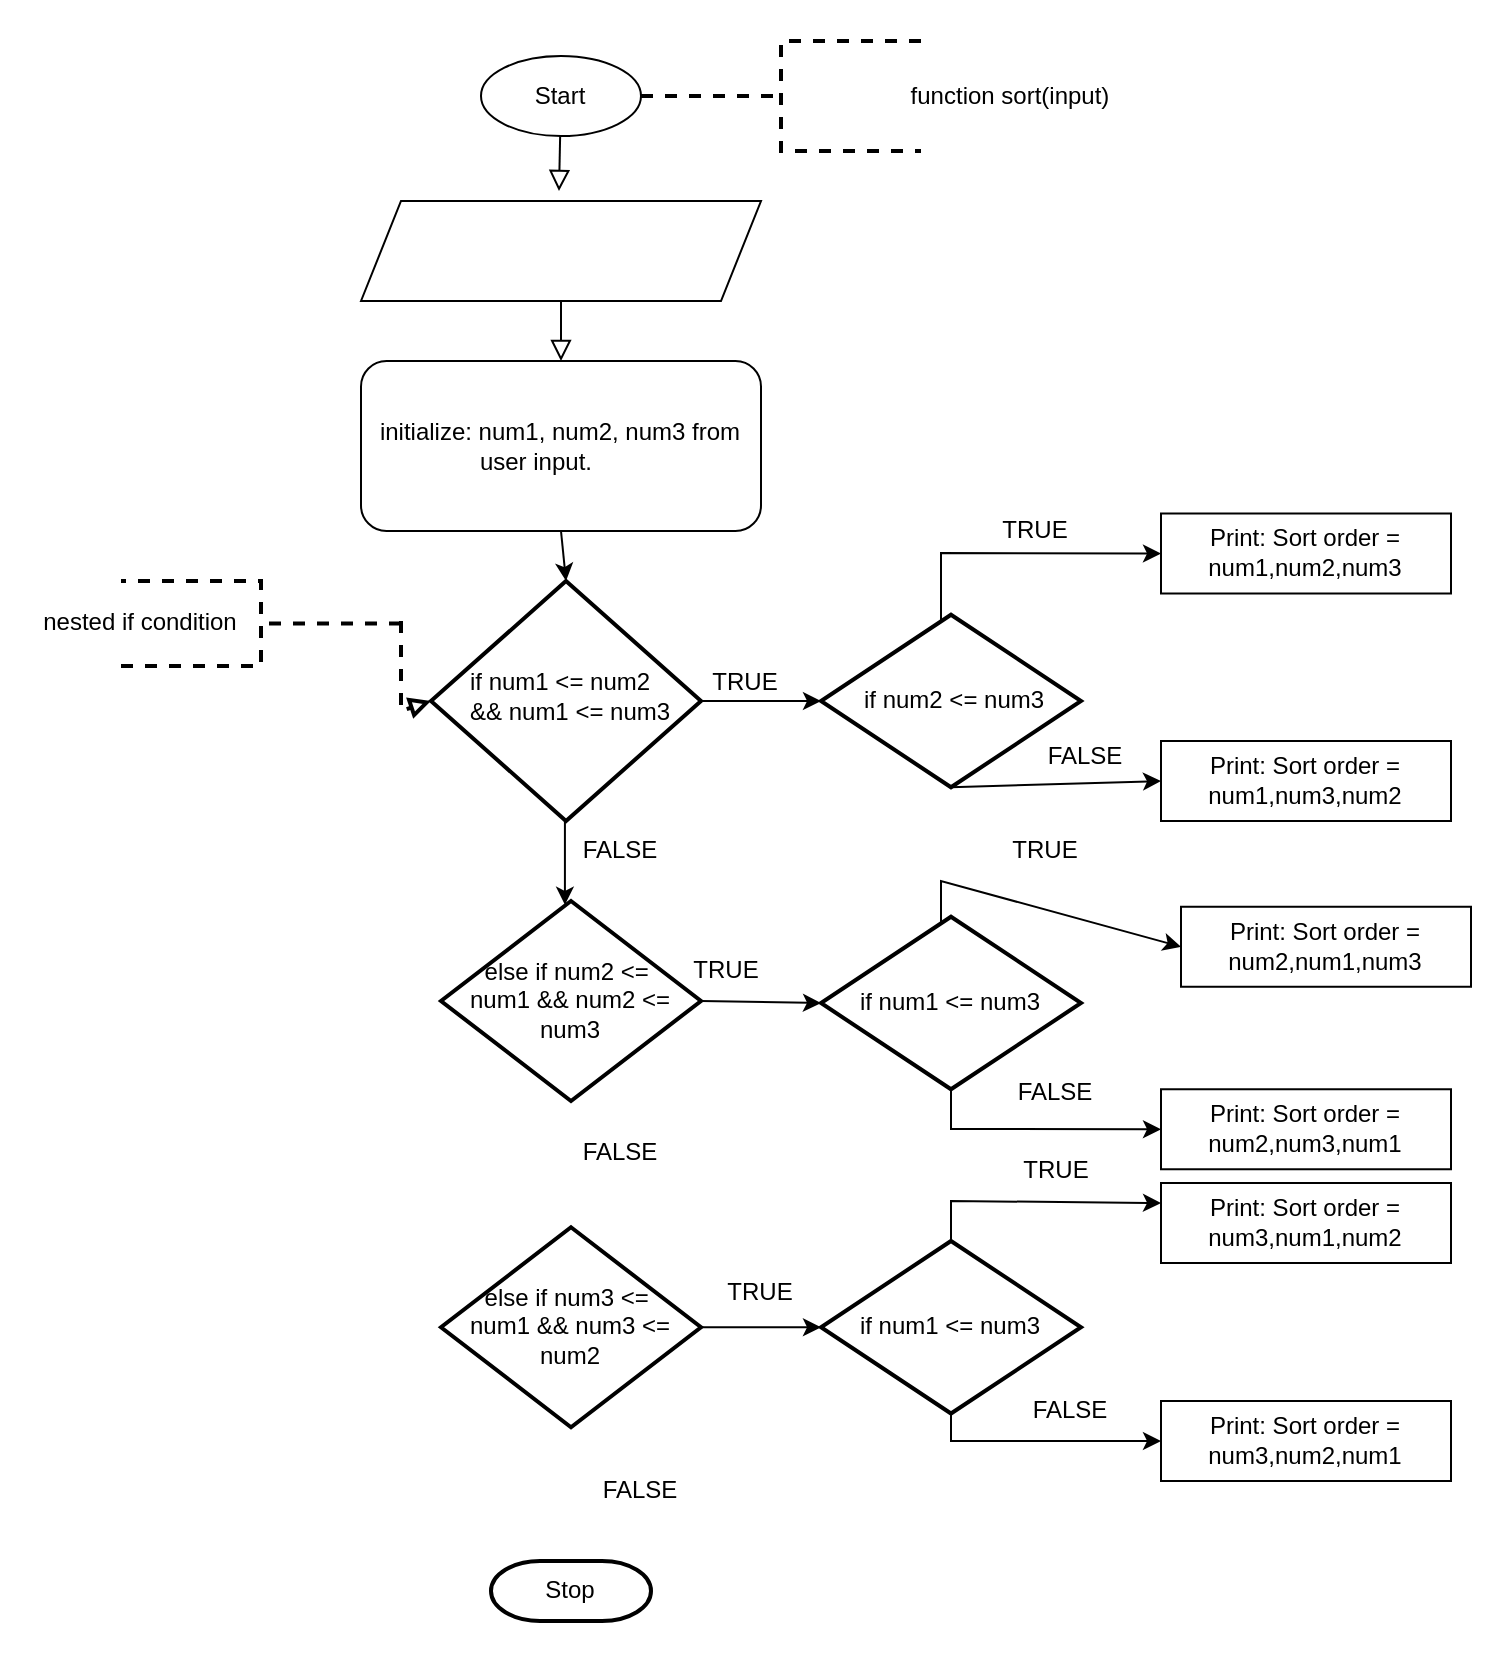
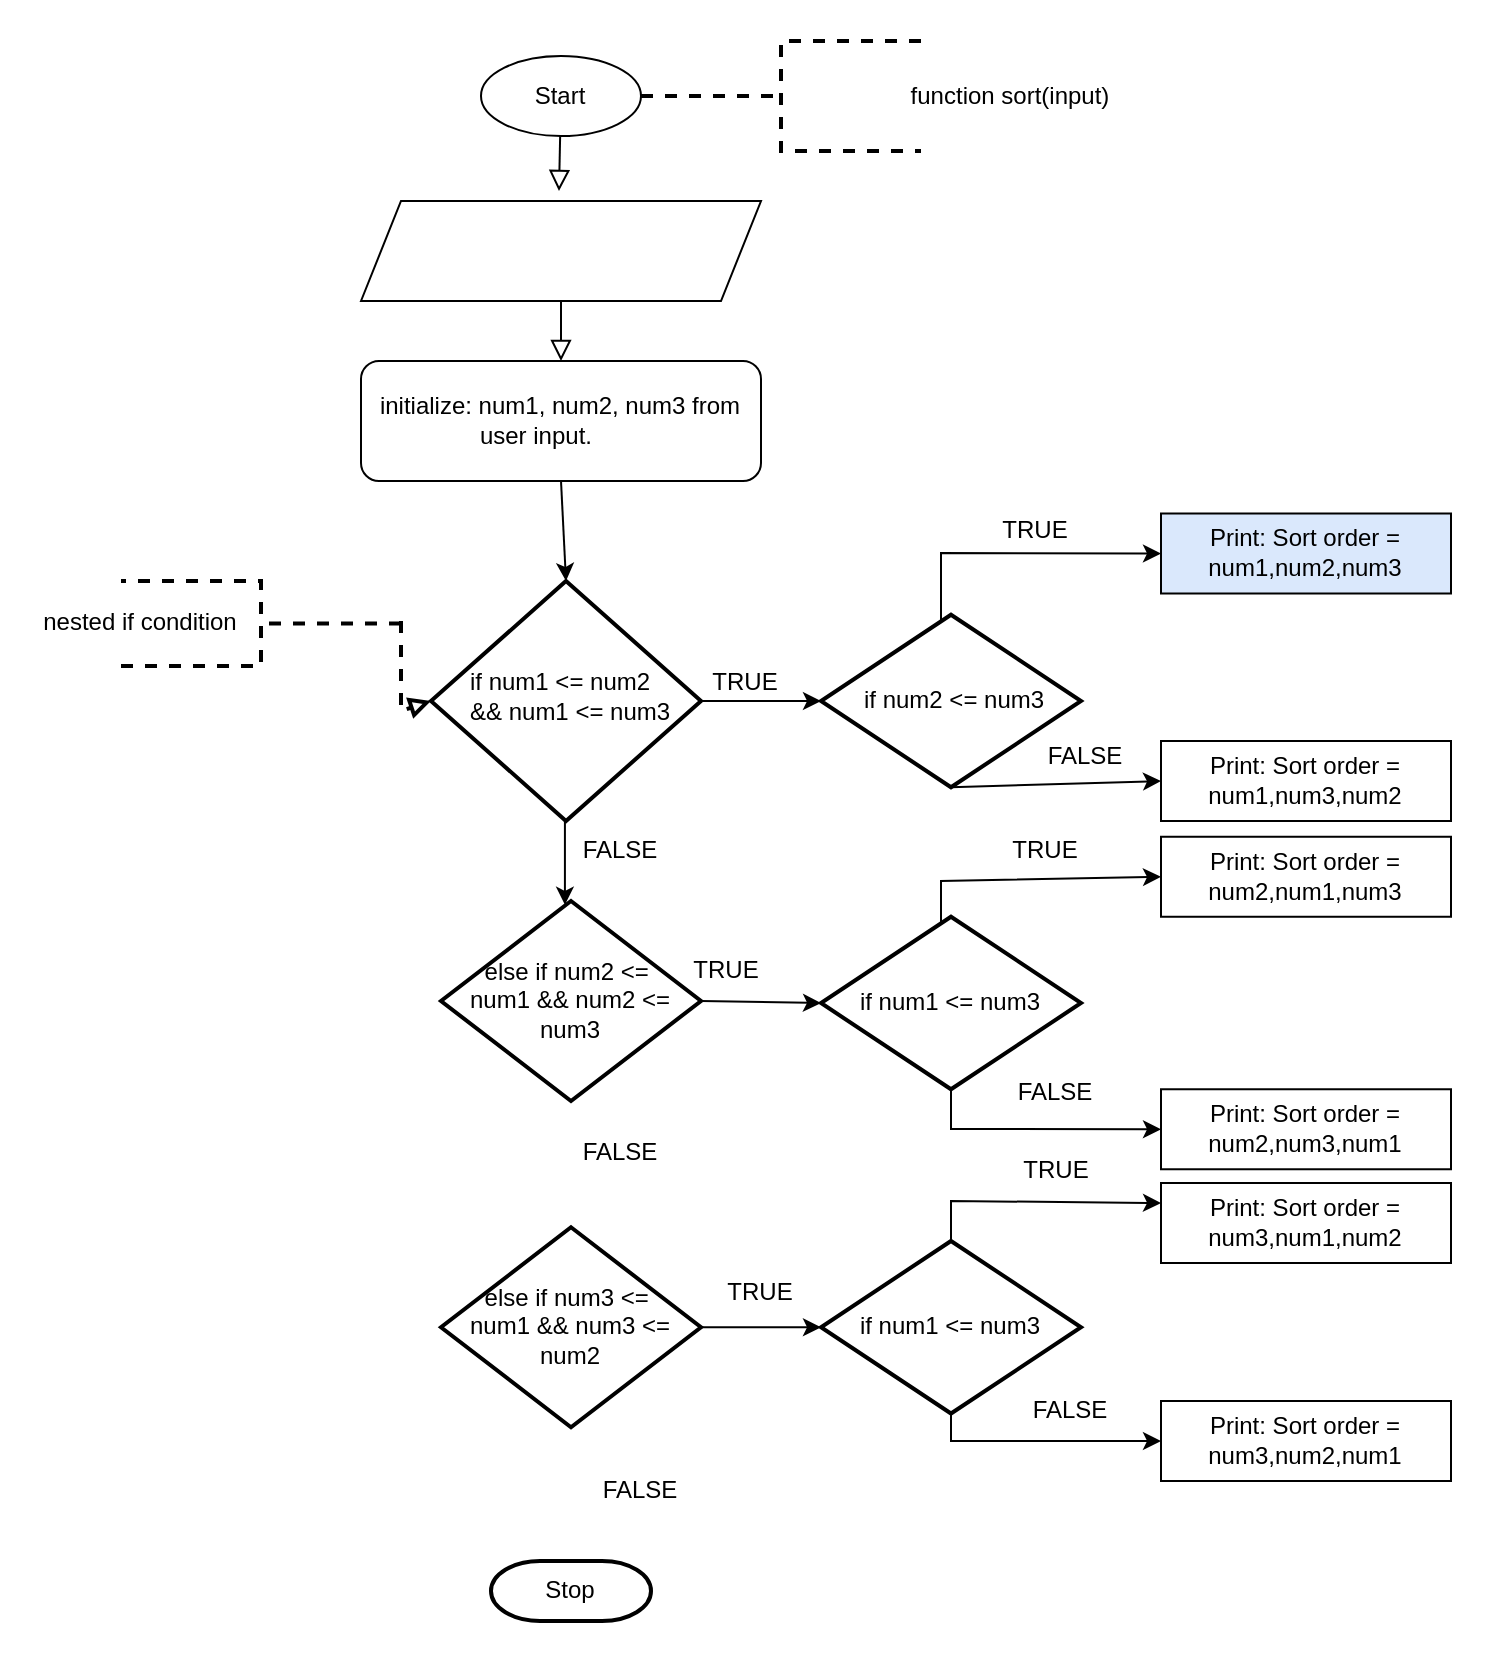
  <mxCell id="0" />
  <mxCell id="1" parent="0" />
  <mxCell id="2" value="" style="rounded=0;html=1;jettySize=auto;orthogonalLoop=1;fontSize=11;endArrow=block;endFill=0;endSize=8;strokeWidth=1;shadow=0;labelBackgroundColor=none;entryX=0.59;entryY=-0.083;entryDx=0;entryDy=0;entryPerimeter=0;" edge="1" parent="1" source="4"><mxGeometry relative="1" as="geometry"><mxPoint x="250" y="170" as="sourcePoint" /><mxPoint x="279" y="95.02" as="targetPoint" /></mxGeometry></mxCell>
- <mxCell id="3" value="&lt;div align=&quot;left&quot;&gt;initialize: num1, num2, num3 from&lt;/div&gt;&lt;div align=&quot;left&quot;&gt;&amp;nbsp;&amp;nbsp;&amp;nbsp;&amp;nbsp;&amp;nbsp;&amp;nbsp;&amp;nbsp;&amp;nbsp;&amp;nbsp;&amp;nbsp;&amp;nbsp;&amp;nbsp;&amp;nbsp;&amp;nbsp; user input.&lt;br&gt;&lt;/div&gt;" style="rounded=1;whiteSpace=wrap;html=1;fontSize=12;glass=0;strokeWidth=1;shadow=0;" vertex="1" parent="1"><mxGeometry x="180" y="180" width="200" height="85" as="geometry" /></mxCell>
+ <mxCell id="3" value="&lt;div align=&quot;left&quot;&gt;initialize: num1, num2, num3 from&lt;/div&gt;&lt;div align=&quot;left&quot;&gt;&amp;nbsp;&amp;nbsp;&amp;nbsp;&amp;nbsp;&amp;nbsp;&amp;nbsp;&amp;nbsp;&amp;nbsp;&amp;nbsp;&amp;nbsp;&amp;nbsp;&amp;nbsp;&amp;nbsp;&amp;nbsp; user input.&lt;br&gt;&lt;/div&gt;" style="rounded=1;whiteSpace=wrap;html=1;fontSize=12;glass=0;strokeWidth=1;shadow=0;" vertex="1" parent="1"><mxGeometry x="180" y="180" width="200" height="60" as="geometry" /></mxCell>
  <mxCell id="4" value="" style="ellipse;whiteSpace=wrap;html=1;rotation=0;" vertex="1" parent="1"><mxGeometry x="240" y="27.5" width="80" height="40" as="geometry" /></mxCell>
  <mxCell id="5" value="Start" style="text;html=1;strokeColor=none;fillColor=none;align=center;verticalAlign=middle;whiteSpace=wrap;rounded=0;" vertex="1" parent="1"><mxGeometry x="250" y="32.5" width="60" height="30" as="geometry" /></mxCell>
  <mxCell id="6" value="" style="shape=parallelogram;perimeter=parallelogramPerimeter;whiteSpace=wrap;html=1;fixedSize=1;" vertex="1" parent="1"><mxGeometry x="180" y="100" width="200" height="50" as="geometry" /></mxCell>
  <mxCell id="7" value="" style="strokeWidth=2;html=1;shape=mxgraph.flowchart.annotation_2;align=left;labelPosition=right;pointerEvents=1;shadow=0;perimeterSpacing=0;strokeColor=default;dashed=1;" vertex="1" parent="1"><mxGeometry x="320" y="20" width="140" height="55" as="geometry" /></mxCell>
  <mxCell id="8" value="function sort(input)" style="text;html=1;strokeColor=none;fillColor=none;align=center;verticalAlign=middle;whiteSpace=wrap;rounded=0;" vertex="1" parent="1"><mxGeometry x="405" y="32.5" width="200" height="30" as="geometry" /></mxCell>
  <mxCell id="9" value="" style="edgeStyle=orthogonalEdgeStyle;rounded=0;orthogonalLoop=1;jettySize=auto;html=1;entryX=0.586;entryY=-0.089;entryDx=0;entryDy=0;entryPerimeter=0;" edge="1" parent="1" source="10"><mxGeometry relative="1" as="geometry"><mxPoint x="281.96" y="451.885" as="targetPoint" /></mxGeometry></mxCell>
  <mxCell id="10" value="" style="strokeWidth=2;html=1;shape=mxgraph.flowchart.decision;whiteSpace=wrap;" vertex="1" parent="1"><mxGeometry x="215" y="290" width="135" height="120" as="geometry" /></mxCell>
  <mxCell id="11" value="if num1 &amp;lt;= num2 &amp;amp;&amp;amp; num1 &amp;lt;= num3" style="text;html=1;strokeColor=none;fillColor=none;align=left;verticalAlign=middle;whiteSpace=wrap;rounded=0;" vertex="1" parent="1"><mxGeometry x="232.5" y="332.5" width="105" height="30" as="geometry" /></mxCell>
  <mxCell id="12" value="" style="strokeWidth=2;html=1;shape=mxgraph.flowchart.annotation_2;align=left;labelPosition=right;pointerEvents=1;shadow=0;perimeterSpacing=0;strokeColor=default;dashed=1;direction=west;" vertex="1" parent="1"><mxGeometry x="60" y="290" width="140" height="42.5" as="geometry" /></mxCell>
  <mxCell id="13" value="nested if condition" style="text;html=1;strokeColor=none;fillColor=none;align=center;verticalAlign=middle;whiteSpace=wrap;rounded=0;" vertex="1" parent="1"><mxGeometry x="20" y="296.25" width="100" height="30" as="geometry" /></mxCell>
  <mxCell id="14" value="" style="endArrow=classic;html=1;rounded=0;exitX=1;exitY=0.5;exitDx=0;exitDy=0;exitPerimeter=0;entryX=0;entryY=0.5;entryDx=0;entryDy=0;entryPerimeter=0;" edge="1" parent="1" source="10" target="21"><mxGeometry width="50" height="50" relative="1" as="geometry"><mxPoint x="300" y="430" as="sourcePoint" /><mxPoint x="400" y="300" as="targetPoint" /></mxGeometry></mxCell>
  <mxCell id="15" value="" style="endArrow=classic;html=1;rounded=0;exitX=0.5;exitY=1;exitDx=0;exitDy=0;entryX=0.5;entryY=0;entryDx=0;entryDy=0;entryPerimeter=0;" edge="1" parent="1" source="3" target="10"><mxGeometry width="50" height="50" relative="1" as="geometry"><mxPoint x="360" y="365" as="sourcePoint" /><mxPoint x="440" y="365" as="targetPoint" /></mxGeometry></mxCell>
  <mxCell id="16" value="" style="rounded=0;html=1;jettySize=auto;orthogonalLoop=1;fontSize=11;endArrow=block;endFill=0;endSize=8;strokeWidth=1;shadow=0;labelBackgroundColor=none;entryX=0.5;entryY=0;entryDx=0;entryDy=0;exitX=0.5;exitY=1;exitDx=0;exitDy=0;" edge="1" parent="1" source="6" target="3"><mxGeometry relative="1" as="geometry"><mxPoint x="290" y="77" as="sourcePoint" /><mxPoint x="289" y="105.02" as="targetPoint" /></mxGeometry></mxCell>
  <mxCell id="17" value="TRUE" style="text;html=1;strokeColor=none;fillColor=none;align=center;verticalAlign=middle;whiteSpace=wrap;rounded=0;" vertex="1" parent="1"><mxGeometry x="335" y="326.25" width="75" height="30" as="geometry" /></mxCell>
  <mxCell id="18" value="Stop" style="strokeWidth=2;html=1;shape=mxgraph.flowchart.terminator;whiteSpace=wrap;" vertex="1" parent="1"><mxGeometry x="245" y="780" width="80" height="30" as="geometry" /></mxCell>
  <mxCell id="19" value="FALSE" style="text;html=1;strokeColor=none;fillColor=none;align=center;verticalAlign=middle;whiteSpace=wrap;rounded=0;" vertex="1" parent="1"><mxGeometry x="290" y="410" width="40" height="30" as="geometry" /></mxCell>
  <mxCell id="20" value="" style="endArrow=block;html=1;rounded=0;entryX=0;entryY=0.5;entryDx=0;entryDy=0;entryPerimeter=0;endFill=0;dashed=1;jumpSize=6;strokeWidth=2;" edge="1" parent="1" target="10"><mxGeometry width="50" height="50" relative="1" as="geometry"><mxPoint x="200" y="310" as="sourcePoint" /><mxPoint x="250" y="260" as="targetPoint" /><Array as="points"><mxPoint x="200" y="355" /></Array></mxGeometry></mxCell>
  <mxCell id="21" value="" style="strokeWidth=2;html=1;shape=mxgraph.flowchart.decision;whiteSpace=wrap;" vertex="1" parent="1"><mxGeometry x="410" y="306.88" width="130" height="86.25" as="geometry" /></mxCell>
  <mxCell id="22" value="if num2 &amp;lt;= num3" style="text;html=1;strokeColor=none;fillColor=none;align=left;verticalAlign=middle;whiteSpace=wrap;rounded=0;" vertex="1" parent="1"><mxGeometry x="430" y="335" width="100" height="30" as="geometry" /></mxCell>
- <mxCell id="23" value="Print: Sort order = num1,num2,num3" style="rounded=0;whiteSpace=wrap;html=1;" vertex="1" parent="1"><mxGeometry x="580" y="256.25" width="145" height="40" as="geometry" /></mxCell>
+ <mxCell id="23" value="Print: Sort order = num1,num2,num3" style="rounded=0;whiteSpace=wrap;html=1;fillColor=#dae8fc;" vertex="1" parent="1"><mxGeometry x="580" y="256.25" width="145" height="40" as="geometry" /></mxCell>
  <mxCell id="24" value="Print: Sort order = num1,num3,num2" style="rounded=0;whiteSpace=wrap;html=1;" vertex="1" parent="1"><mxGeometry x="580" y="370" width="145" height="40" as="geometry" /></mxCell>
  <mxCell id="25" value="" style="endArrow=classic;html=1;rounded=0;entryX=0;entryY=0.5;entryDx=0;entryDy=0;" edge="1" parent="1" target="23"><mxGeometry width="50" height="50" relative="1" as="geometry"><mxPoint x="470" y="310" as="sourcePoint" /><mxPoint x="520" y="260" as="targetPoint" /><Array as="points"><mxPoint x="470" y="276" /></Array></mxGeometry></mxCell>
  <mxCell id="26" value="" style="endArrow=classic;html=1;rounded=0;exitX=0.5;exitY=1;exitDx=0;exitDy=0;exitPerimeter=0;entryX=0;entryY=0.5;entryDx=0;entryDy=0;" edge="1" parent="1" source="21" target="24"><mxGeometry width="50" height="50" relative="1" as="geometry"><mxPoint x="500" y="440" as="sourcePoint" /><mxPoint x="550" y="390" as="targetPoint" /><Array as="points" /></mxGeometry></mxCell>
  <mxCell id="27" value="TRUE" style="text;html=1;strokeColor=none;fillColor=none;align=center;verticalAlign=middle;whiteSpace=wrap;rounded=0;" vertex="1" parent="1"><mxGeometry x="480" y="250" width="75" height="30" as="geometry" /></mxCell>
  <mxCell id="28" value="FALSE" style="text;html=1;strokeColor=none;fillColor=none;align=center;verticalAlign=middle;whiteSpace=wrap;rounded=0;" vertex="1" parent="1"><mxGeometry x="505" y="362.5" width="75" height="30" as="geometry" /></mxCell>
  <mxCell id="29" value="" style="endArrow=classic;html=1;rounded=0;exitX=0.598;exitY=0.952;exitDx=0;exitDy=0;exitPerimeter=0;entryX=0.5;entryY=0;entryDx=0;entryDy=0;" edge="1" parent="1" target="30"><mxGeometry width="50" height="50" relative="1" as="geometry"><mxPoint x="283.28" y="488.32" as="sourcePoint" /><mxPoint x="285" y="550" as="targetPoint" /></mxGeometry></mxCell>
  <mxCell id="30" value="&lt;div&gt;else if num2 &amp;lt;=&amp;nbsp;&lt;/div&gt;&lt;div&gt;num1 &amp;amp;&amp;amp; num2 &amp;lt;= num3&lt;/div&gt;" style="strokeWidth=2;html=1;shape=mxgraph.flowchart.decision;whiteSpace=wrap;" vertex="1" parent="1"><mxGeometry x="220" y="450" width="130" height="100" as="geometry" /></mxCell>
  <mxCell id="31" value="if num1 &amp;lt;= num3" style="strokeWidth=2;html=1;shape=mxgraph.flowchart.decision;whiteSpace=wrap;" vertex="1" parent="1"><mxGeometry x="410" y="457.88" width="130" height="86.25" as="geometry" /></mxCell>
- <mxCell id="32" value="Print: Sort order = num2,num1,num3" style="rounded=0;whiteSpace=wrap;html=1;" vertex="1" parent="1"><mxGeometry x="590" y="452.88" width="145" height="40" as="geometry" /></mxCell>
+ <mxCell id="32" value="Print: Sort order = num2,num1,num3" style="rounded=0;whiteSpace=wrap;html=1;" vertex="1" parent="1"><mxGeometry x="580" y="417.88" width="145" height="40" as="geometry" /></mxCell>
  <mxCell id="33" value="TRUE" style="text;html=1;strokeColor=none;fillColor=none;align=center;verticalAlign=middle;whiteSpace=wrap;rounded=0;" vertex="1" parent="1"><mxGeometry x="490" y="410" width="65" height="30" as="geometry" /></mxCell>
  <mxCell id="34" value="" style="endArrow=classic;html=1;rounded=0;entryX=0;entryY=0.5;entryDx=0;entryDy=0;" edge="1" target="32" parent="1"><mxGeometry width="50" height="50" relative="1" as="geometry"><mxPoint x="470" y="461" as="sourcePoint" /><mxPoint x="520" y="411" as="targetPoint" /><Array as="points"><mxPoint x="470" y="440" /></Array></mxGeometry></mxCell>
  <mxCell id="35" value="Print: Sort order = num2,num3,num1" style="rounded=0;whiteSpace=wrap;html=1;" vertex="1" parent="1"><mxGeometry x="580" y="544.13" width="145" height="40" as="geometry" /></mxCell>
  <mxCell id="36" value="FALSE" style="text;html=1;strokeColor=none;fillColor=none;align=center;verticalAlign=middle;whiteSpace=wrap;rounded=0;" vertex="1" parent="1"><mxGeometry x="490" y="531" width="75" height="30" as="geometry" /></mxCell>
  <mxCell id="37" value="" style="endArrow=classic;html=1;rounded=0;exitX=0.5;exitY=1;exitDx=0;exitDy=0;exitPerimeter=0;entryX=0;entryY=0.5;entryDx=0;entryDy=0;" edge="1" source="31" target="35" parent="1"><mxGeometry width="50" height="50" relative="1" as="geometry"><mxPoint x="500" y="591" as="sourcePoint" /><mxPoint x="550" y="541" as="targetPoint" /><Array as="points"><mxPoint x="475" y="564" /></Array></mxGeometry></mxCell>
  <mxCell id="38" value="" style="endArrow=classic;html=1;rounded=0;exitX=1;exitY=0.5;exitDx=0;exitDy=0;exitPerimeter=0;entryX=0;entryY=0.5;entryDx=0;entryDy=0;entryPerimeter=0;" edge="1" parent="1" source="30" target="31"><mxGeometry width="50" height="50" relative="1" as="geometry"><mxPoint x="340" y="550" as="sourcePoint" /><mxPoint x="390" y="500" as="targetPoint" /></mxGeometry></mxCell>
  <mxCell id="39" value="&lt;div&gt;else if num3 &amp;lt;=&amp;nbsp;&lt;/div&gt;&lt;div&gt;num1 &amp;amp;&amp;amp; num3 &amp;lt;= num2&lt;/div&gt;" style="strokeWidth=2;html=1;shape=mxgraph.flowchart.decision;whiteSpace=wrap;" vertex="1" parent="1"><mxGeometry x="220" y="613.13" width="130" height="100" as="geometry" /></mxCell>
  <mxCell id="40" value="if num1 &amp;lt;= num3" style="strokeWidth=2;html=1;shape=mxgraph.flowchart.decision;whiteSpace=wrap;" vertex="1" parent="1"><mxGeometry x="410" y="620" width="130" height="86.25" as="geometry" /></mxCell>
  <mxCell id="41" value="TRUE" style="text;html=1;strokeColor=none;fillColor=none;align=center;verticalAlign=middle;whiteSpace=wrap;rounded=0;" vertex="1" parent="1"><mxGeometry x="337.5" y="470" width="50" height="30" as="geometry" /></mxCell>
  <mxCell id="42" value="FALSE" style="text;html=1;strokeColor=none;fillColor=none;align=center;verticalAlign=middle;whiteSpace=wrap;rounded=0;" vertex="1" parent="1"><mxGeometry x="290" y="561" width="40" height="30" as="geometry" /></mxCell>
  <mxCell id="43" value="Print: Sort order = num3,num2,num1" style="rounded=0;whiteSpace=wrap;html=1;" vertex="1" parent="1"><mxGeometry x="580" y="700" width="145" height="40" as="geometry" /></mxCell>
  <mxCell id="44" value="" style="endArrow=classic;html=1;rounded=0;exitX=0.5;exitY=0;exitDx=0;exitDy=0;exitPerimeter=0;entryX=0;entryY=0.25;entryDx=0;entryDy=0;" edge="1" parent="1" source="40" target="45"><mxGeometry width="50" height="50" relative="1" as="geometry"><mxPoint x="500" y="620" as="sourcePoint" /><mxPoint x="550" y="570" as="targetPoint" /><Array as="points"><mxPoint x="475" y="600" /></Array></mxGeometry></mxCell>
  <mxCell id="45" value="Print: Sort order = num3,num1,num2" style="rounded=0;whiteSpace=wrap;html=1;" vertex="1" parent="1"><mxGeometry x="580" y="591" width="145" height="40" as="geometry" /></mxCell>
  <mxCell id="46" value="" style="endArrow=classic;html=1;rounded=0;entryX=0;entryY=0.5;entryDx=0;entryDy=0;exitX=0.5;exitY=1;exitDx=0;exitDy=0;exitPerimeter=0;" edge="1" parent="1" source="40" target="43"><mxGeometry width="50" height="50" relative="1" as="geometry"><mxPoint x="480" y="770" as="sourcePoint" /><mxPoint x="530" y="720" as="targetPoint" /><Array as="points"><mxPoint x="475" y="720" /></Array></mxGeometry></mxCell>
  <mxCell id="47" value="" style="endArrow=classic;html=1;rounded=0;exitX=1;exitY=0.5;exitDx=0;exitDy=0;exitPerimeter=0;entryX=0;entryY=0.5;entryDx=0;entryDy=0;entryPerimeter=0;" edge="1" parent="1" source="39" target="40"><mxGeometry width="50" height="50" relative="1" as="geometry"><mxPoint x="360" y="641" as="sourcePoint" /><mxPoint x="410" y="591" as="targetPoint" /></mxGeometry></mxCell>
  <mxCell id="48" value="TRUE" style="text;html=1;strokeColor=none;fillColor=none;align=center;verticalAlign=middle;whiteSpace=wrap;rounded=0;" vertex="1" parent="1"><mxGeometry x="507.5" y="570" width="40" height="30" as="geometry" /></mxCell>
  <mxCell id="49" value="FALSE" style="text;html=1;strokeColor=none;fillColor=none;align=center;verticalAlign=middle;whiteSpace=wrap;rounded=0;" vertex="1" parent="1"><mxGeometry x="515" y="690" width="40" height="30" as="geometry" /></mxCell>
  <mxCell id="50" value="TRUE" style="text;html=1;strokeColor=none;fillColor=none;align=center;verticalAlign=middle;whiteSpace=wrap;rounded=0;" vertex="1" parent="1"><mxGeometry x="350" y="631" width="60" height="30" as="geometry" /></mxCell>
  <mxCell id="51" value="FALSE" style="text;html=1;strokeColor=none;fillColor=none;align=center;verticalAlign=middle;whiteSpace=wrap;rounded=0;" vertex="1" parent="1"><mxGeometry x="290" y="730" width="60" height="30" as="geometry" /></mxCell>
